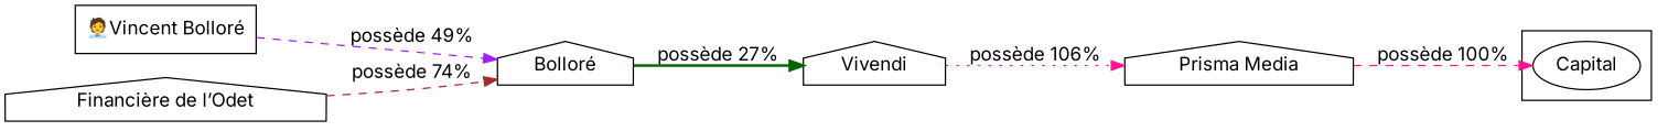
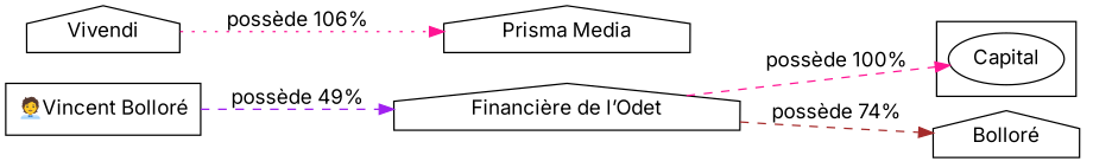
  digraph {
    fontname=Inter
    rankdir=LR
    node [fontname=Inter shape=house]
    edge [color=deeppink fontname=Inter style=dashed]
    n1 [label="🧑‍💼Vincent Bolloré" shape=box]
    n2 [label=Capital shape=""]
    n3 [label="Financière de l’Odet"]
    n4 [label="Bolloré"]
    n5 [label="Prisma Media"]
    n6 [label=Vivendi]
    subgraph sub_1 {
      n1
    }
    subgraph cluster_2 {
      n2
    }
-   n1 -> n4 [color=purple label="possède 49%"]
+   n1 -> n3 [color=purple label="possède 49%"]
    n3 -> n4 [color=brown label="possède 74%"]
-   n4 -> n6 [color=darkgreen label="possède 27%" style=bold]
-   n5 -> n2 [label="possède 100%"]
+   n3 -> n2 [label="possède 100%"]
    n6 -> n5 [label="possède 106%" style=dotted]
  }
